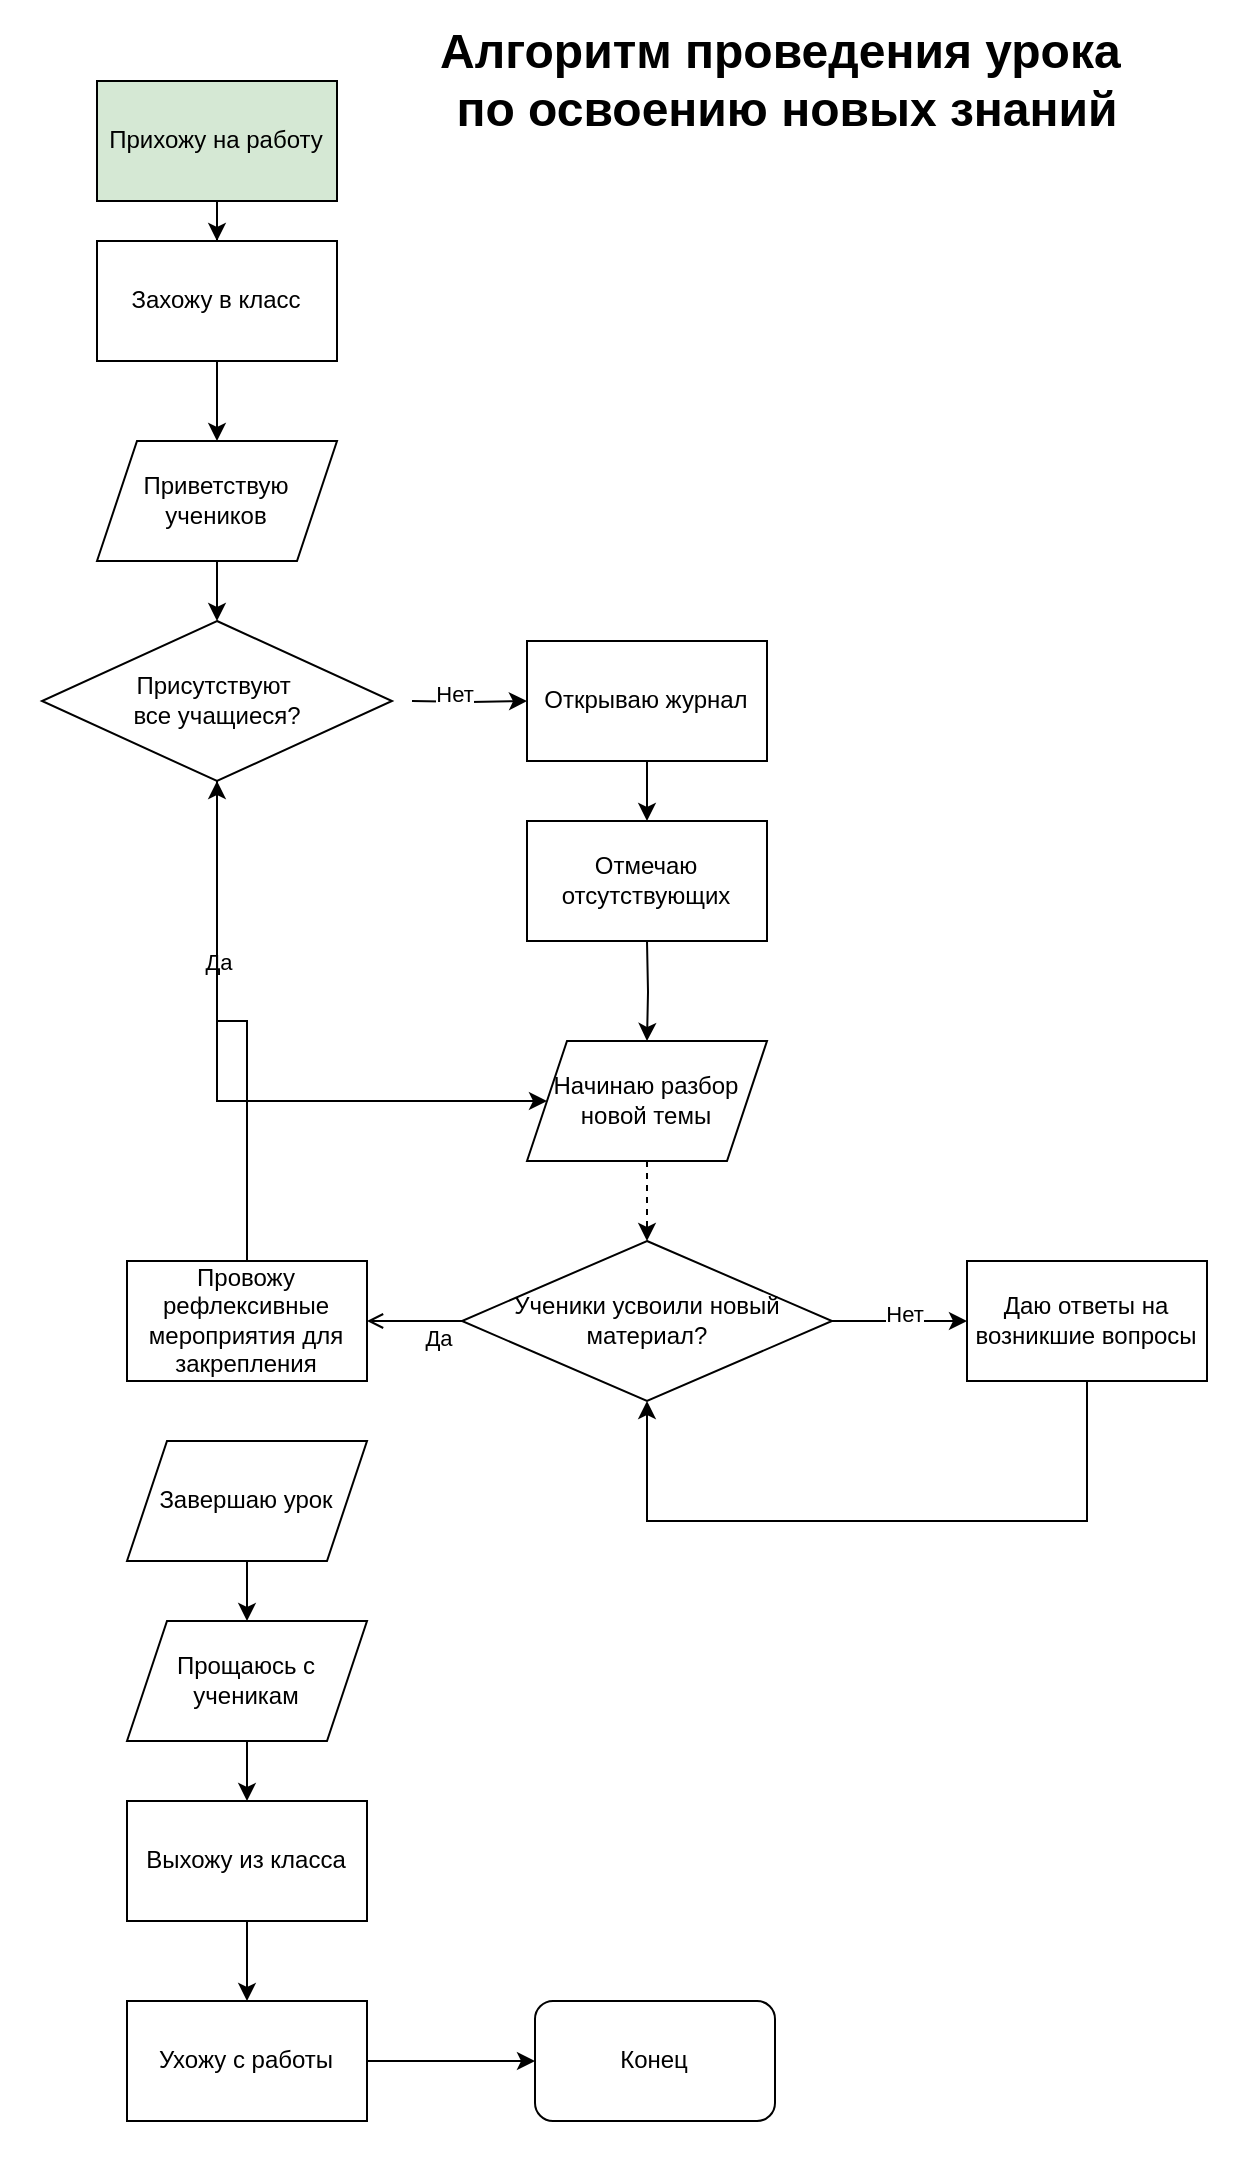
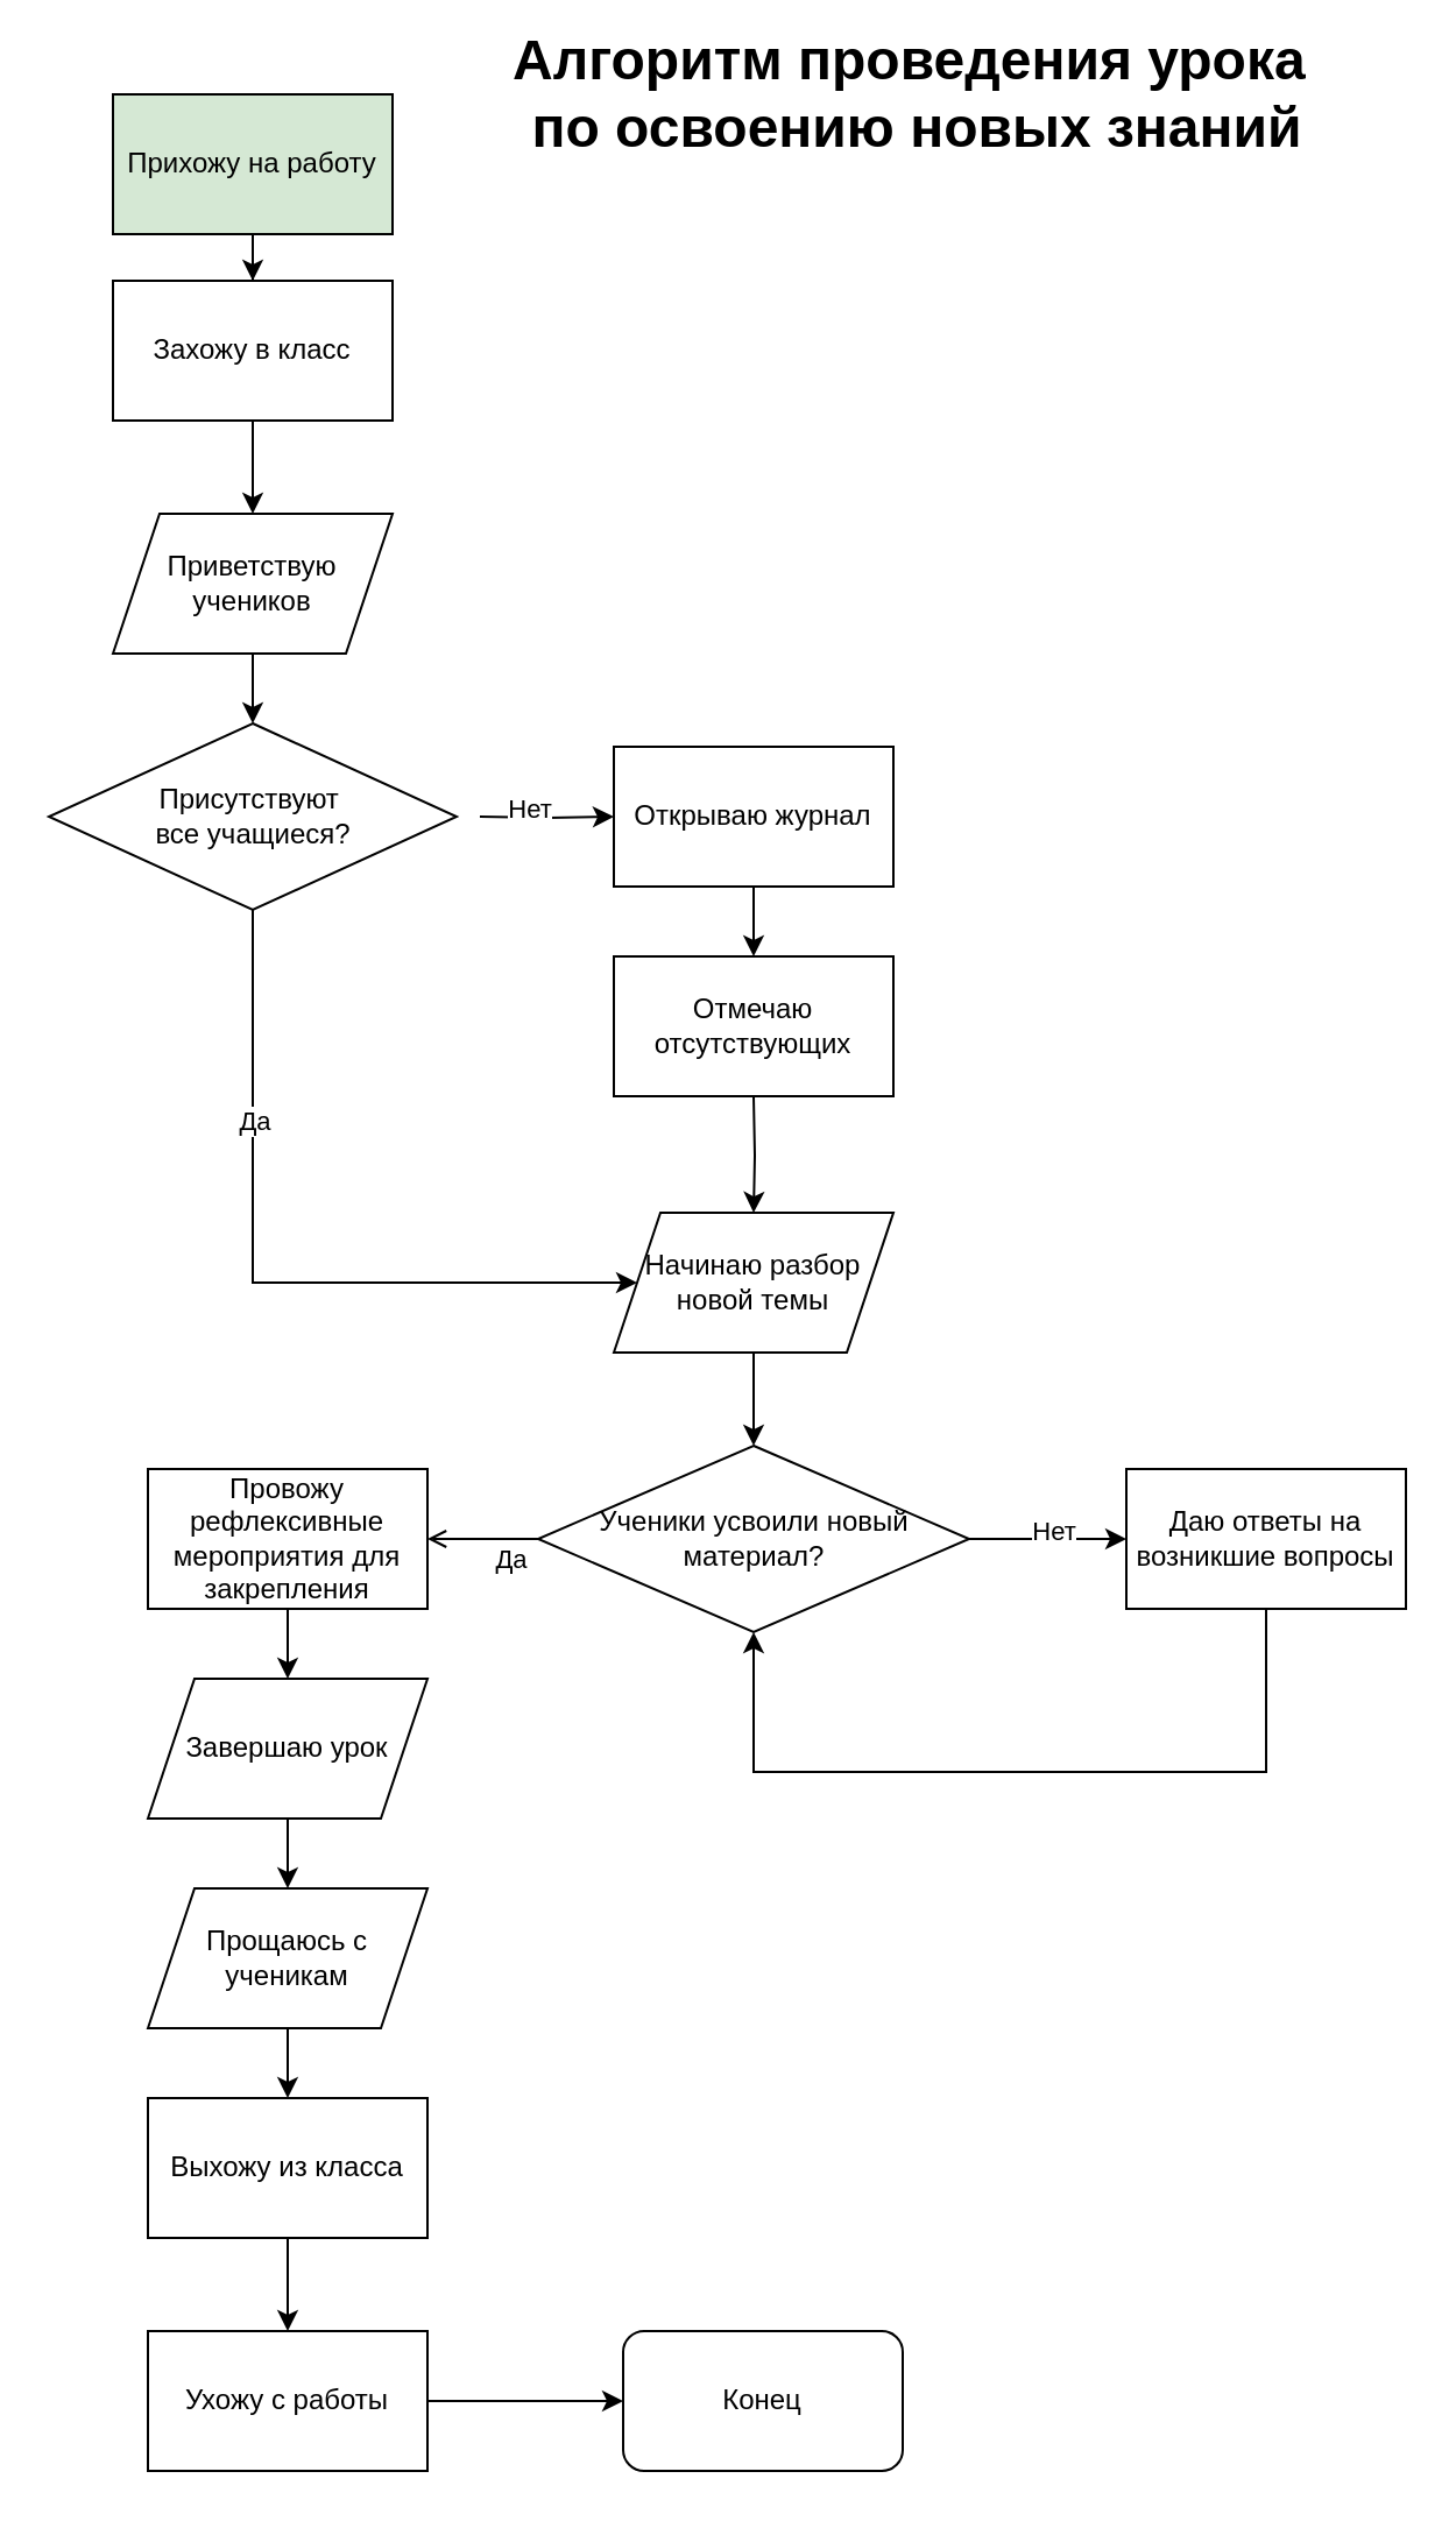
  <mxCell id="0" />
  <mxCell id="1" parent="0" />
  <mxCell id="2" value="" style="edgeStyle=orthogonalEdgeStyle;rounded=0;orthogonalLoop=1;jettySize=auto;html=1;" edge="1" parent="1" source="3" target="17"><mxGeometry relative="1" as="geometry" /></mxCell>
  <mxCell id="3" value="Прихожу на работу" style="rounded=0;whiteSpace=wrap;html=1;fillColor=#d5e8d4;" vertex="1" parent="1"><mxGeometry x="48" y="40" width="120" height="60" as="geometry" /></mxCell>
  <mxCell id="4" value="" style="edgeStyle=orthogonalEdgeStyle;rounded=0;orthogonalLoop=1;jettySize=auto;html=1;" edge="1" parent="1" source="5"><mxGeometry relative="1" as="geometry"><mxPoint x="108" y="310" as="targetPoint" /></mxGeometry></mxCell>
  <mxCell id="5" value="Приветствую учеников" style="shape=parallelogram;perimeter=parallelogramPerimeter;whiteSpace=wrap;html=1;fixedSize=1;" vertex="1" parent="1"><mxGeometry x="48" y="220" width="120" height="60" as="geometry" /></mxCell>
  <mxCell id="6" value="" style="edgeStyle=orthogonalEdgeStyle;rounded=0;orthogonalLoop=1;jettySize=auto;html=1;" edge="1" parent="1" target="12"><mxGeometry relative="1" as="geometry"><mxPoint x="205.5" y="350" as="sourcePoint" /></mxGeometry></mxCell>
  <mxCell id="7" value="Нет" style="edgeLabel;html=1;align=center;verticalAlign=middle;resizable=0;points=[];" vertex="1" connectable="0" parent="6"><mxGeometry x="-0.289" y="4" relative="1" as="geometry"><mxPoint as="offset" /></mxGeometry></mxCell>
  <mxCell id="8" style="edgeStyle=orthogonalEdgeStyle;rounded=0;orthogonalLoop=1;jettySize=auto;html=1;exitX=0.5;exitY=1;exitDx=0;exitDy=0;entryX=0;entryY=0.5;entryDx=0;entryDy=0;" edge="1" parent="1" source="10" target="15"><mxGeometry relative="1" as="geometry"><Array as="points"><mxPoint x="108" y="550" /></Array></mxGeometry></mxCell>
  <mxCell id="9" value="Да" style="edgeLabel;html=1;align=center;verticalAlign=middle;resizable=0;points=[];" vertex="1" connectable="0" parent="8"><mxGeometry x="-0.537" y="-2" relative="1" as="geometry"><mxPoint x="2" y="15" as="offset" /></mxGeometry></mxCell>
  <mxCell id="10" value="Присутствуют&amp;nbsp;&lt;div&gt;все учащиеся?&lt;/div&gt;" style="rhombus;whiteSpace=wrap;html=1;" vertex="1" parent="1"><mxGeometry x="20.5" y="310" width="175" height="80" as="geometry" /></mxCell>
  <mxCell id="11" value="" style="edgeStyle=orthogonalEdgeStyle;rounded=0;orthogonalLoop=1;jettySize=auto;html=1;" edge="1" parent="1" source="12"><mxGeometry relative="1" as="geometry"><mxPoint x="323" y="410" as="targetPoint" /></mxGeometry></mxCell>
  <mxCell id="12" value="Открываю журнал" style="rounded=0;whiteSpace=wrap;html=1;" vertex="1" parent="1"><mxGeometry x="263" y="320" width="120" height="60" as="geometry" /></mxCell>
  <mxCell id="13" value="" style="edgeStyle=orthogonalEdgeStyle;rounded=0;orthogonalLoop=1;jettySize=auto;html=1;" edge="1" parent="1" target="15"><mxGeometry relative="1" as="geometry"><mxPoint x="323" y="470" as="sourcePoint" /></mxGeometry></mxCell>
- <mxCell id="14" value="" style="edgeStyle=orthogonalEdgeStyle;rounded=0;orthogonalLoop=1;jettySize=auto;html=1;dashed=1;" edge="1" parent="1" source="15" target="22"><mxGeometry relative="1" as="geometry" /></mxCell>
+ <mxCell id="14" value="" style="edgeStyle=orthogonalEdgeStyle;rounded=0;orthogonalLoop=1;jettySize=auto;html=1;" edge="1" parent="1" source="15" target="22"><mxGeometry relative="1" as="geometry" /></mxCell>
  <mxCell id="15" value="Начинаю разбор новой темы" style="shape=parallelogram;perimeter=parallelogramPerimeter;whiteSpace=wrap;html=1;fixedSize=1;" vertex="1" parent="1"><mxGeometry x="263" y="520" width="120" height="60" as="geometry" /></mxCell>
  <mxCell id="16" value="" style="edgeStyle=orthogonalEdgeStyle;rounded=0;orthogonalLoop=1;jettySize=auto;html=1;" edge="1" parent="1" source="17" target="5"><mxGeometry relative="1" as="geometry" /></mxCell>
  <mxCell id="17" value="Захожу в класс" style="rounded=0;whiteSpace=wrap;html=1;" vertex="1" parent="1"><mxGeometry x="48" y="120" width="120" height="60" as="geometry" /></mxCell>
  <mxCell id="18" value="" style="edgeStyle=orthogonalEdgeStyle;rounded=0;orthogonalLoop=1;jettySize=auto;html=1;endArrow=open;" edge="1" parent="1" source="22" target="27"><mxGeometry relative="1" as="geometry" /></mxCell>
  <mxCell id="19" value="Да" style="edgeLabel;html=1;align=center;verticalAlign=middle;resizable=0;points=[];" vertex="1" connectable="0" parent="18"><mxGeometry x="-0.512" relative="1" as="geometry"><mxPoint y="8" as="offset" /></mxGeometry></mxCell>
  <mxCell id="20" value="" style="edgeStyle=orthogonalEdgeStyle;rounded=0;orthogonalLoop=1;jettySize=auto;html=1;" edge="1" parent="1" source="22" target="25"><mxGeometry relative="1" as="geometry" /></mxCell>
  <mxCell id="21" value="Нет" style="edgeLabel;html=1;align=center;verticalAlign=middle;resizable=0;points=[];" vertex="1" connectable="0" parent="20"><mxGeometry x="0.076" y="4" relative="1" as="geometry"><mxPoint as="offset" /></mxGeometry></mxCell>
  <mxCell id="22" value="Ученики усвоили новый материал?" style="rhombus;whiteSpace=wrap;html=1;" vertex="1" parent="1"><mxGeometry x="230.5" y="620" width="185" height="80" as="geometry" /></mxCell>
  <mxCell id="23" value="Отмечаю отсутствующих" style="rounded=0;whiteSpace=wrap;html=1;" vertex="1" parent="1"><mxGeometry x="263" y="410" width="120" height="60" as="geometry" /></mxCell>
  <mxCell id="24" style="edgeStyle=orthogonalEdgeStyle;rounded=0;orthogonalLoop=1;jettySize=auto;html=1;exitX=0.5;exitY=1;exitDx=0;exitDy=0;entryX=0.5;entryY=1;entryDx=0;entryDy=0;" edge="1" parent="1" source="25" target="22"><mxGeometry relative="1" as="geometry"><mxPoint x="143" y="880" as="targetPoint" /><Array as="points"><mxPoint x="543" y="760" /><mxPoint x="323" y="760" /></Array></mxGeometry></mxCell>
  <mxCell id="25" value="Даю ответы на возникшие вопросы" style="rounded=0;whiteSpace=wrap;html=1;" vertex="1" parent="1"><mxGeometry x="483" y="630" width="120" height="60" as="geometry" /></mxCell>
- <mxCell id="26" value="" style="edgeStyle=orthogonalEdgeStyle;rounded=0;orthogonalLoop=1;jettySize=auto;html=1;" edge="1" parent="1" source="27" target="10"><mxGeometry relative="1" as="geometry" /></mxCell>
+ <mxCell id="26" value="" style="edgeStyle=orthogonalEdgeStyle;rounded=0;orthogonalLoop=1;jettySize=auto;html=1;" edge="1" parent="1" source="27" target="29"><mxGeometry relative="1" as="geometry" /></mxCell>
  <mxCell id="27" value="Провожу рефлексивные мероприятия для закрепления" style="rounded=0;whiteSpace=wrap;html=1;" vertex="1" parent="1"><mxGeometry x="63" y="630" width="120" height="60" as="geometry" /></mxCell>
  <mxCell id="28" value="" style="edgeStyle=orthogonalEdgeStyle;rounded=0;orthogonalLoop=1;jettySize=auto;html=1;" edge="1" parent="1" source="29" target="31"><mxGeometry relative="1" as="geometry" /></mxCell>
  <mxCell id="29" value="Завершаю урок" style="shape=parallelogram;perimeter=parallelogramPerimeter;whiteSpace=wrap;html=1;fixedSize=1;" vertex="1" parent="1"><mxGeometry x="63" y="720" width="120" height="60" as="geometry" /></mxCell>
  <mxCell id="30" value="" style="edgeStyle=orthogonalEdgeStyle;rounded=0;orthogonalLoop=1;jettySize=auto;html=1;" edge="1" parent="1" source="31" target="33"><mxGeometry relative="1" as="geometry" /></mxCell>
  <mxCell id="31" value="Прощаюсь с ученикам" style="shape=parallelogram;perimeter=parallelogramPerimeter;whiteSpace=wrap;html=1;fixedSize=1;" vertex="1" parent="1"><mxGeometry x="63" y="810" width="120" height="60" as="geometry" /></mxCell>
  <mxCell id="32" value="" style="edgeStyle=orthogonalEdgeStyle;rounded=0;orthogonalLoop=1;jettySize=auto;html=1;" edge="1" parent="1" source="33" target="35"><mxGeometry relative="1" as="geometry" /></mxCell>
  <mxCell id="33" value="Выхожу из класса" style="rounded=0;whiteSpace=wrap;html=1;" vertex="1" parent="1"><mxGeometry x="63" y="900" width="120" height="60" as="geometry" /></mxCell>
  <mxCell id="34" value="" style="edgeStyle=orthogonalEdgeStyle;rounded=0;orthogonalLoop=1;jettySize=auto;html=1;" edge="1" parent="1" source="35" target="36"><mxGeometry relative="1" as="geometry" /></mxCell>
  <mxCell id="35" value="Ухожу с работы" style="rounded=0;whiteSpace=wrap;html=1;" vertex="1" parent="1"><mxGeometry x="63" y="1000" width="120" height="60" as="geometry" /></mxCell>
  <mxCell id="36" value="Конец" style="rounded=1;whiteSpace=wrap;html=1;" vertex="1" parent="1"><mxGeometry x="267" y="1000" width="120" height="60" as="geometry" /></mxCell>
  <mxCell id="37" value="Алгоритм проведения урока&amp;nbsp;&lt;div&gt;по освоению новых знаний&lt;/div&gt;" style="text;strokeColor=none;fillColor=none;html=1;fontSize=24;fontStyle=1;verticalAlign=middle;align=center;" vertex="1" parent="1"><mxGeometry x="343" y="20" width="100" height="40" as="geometry" /></mxCell>
